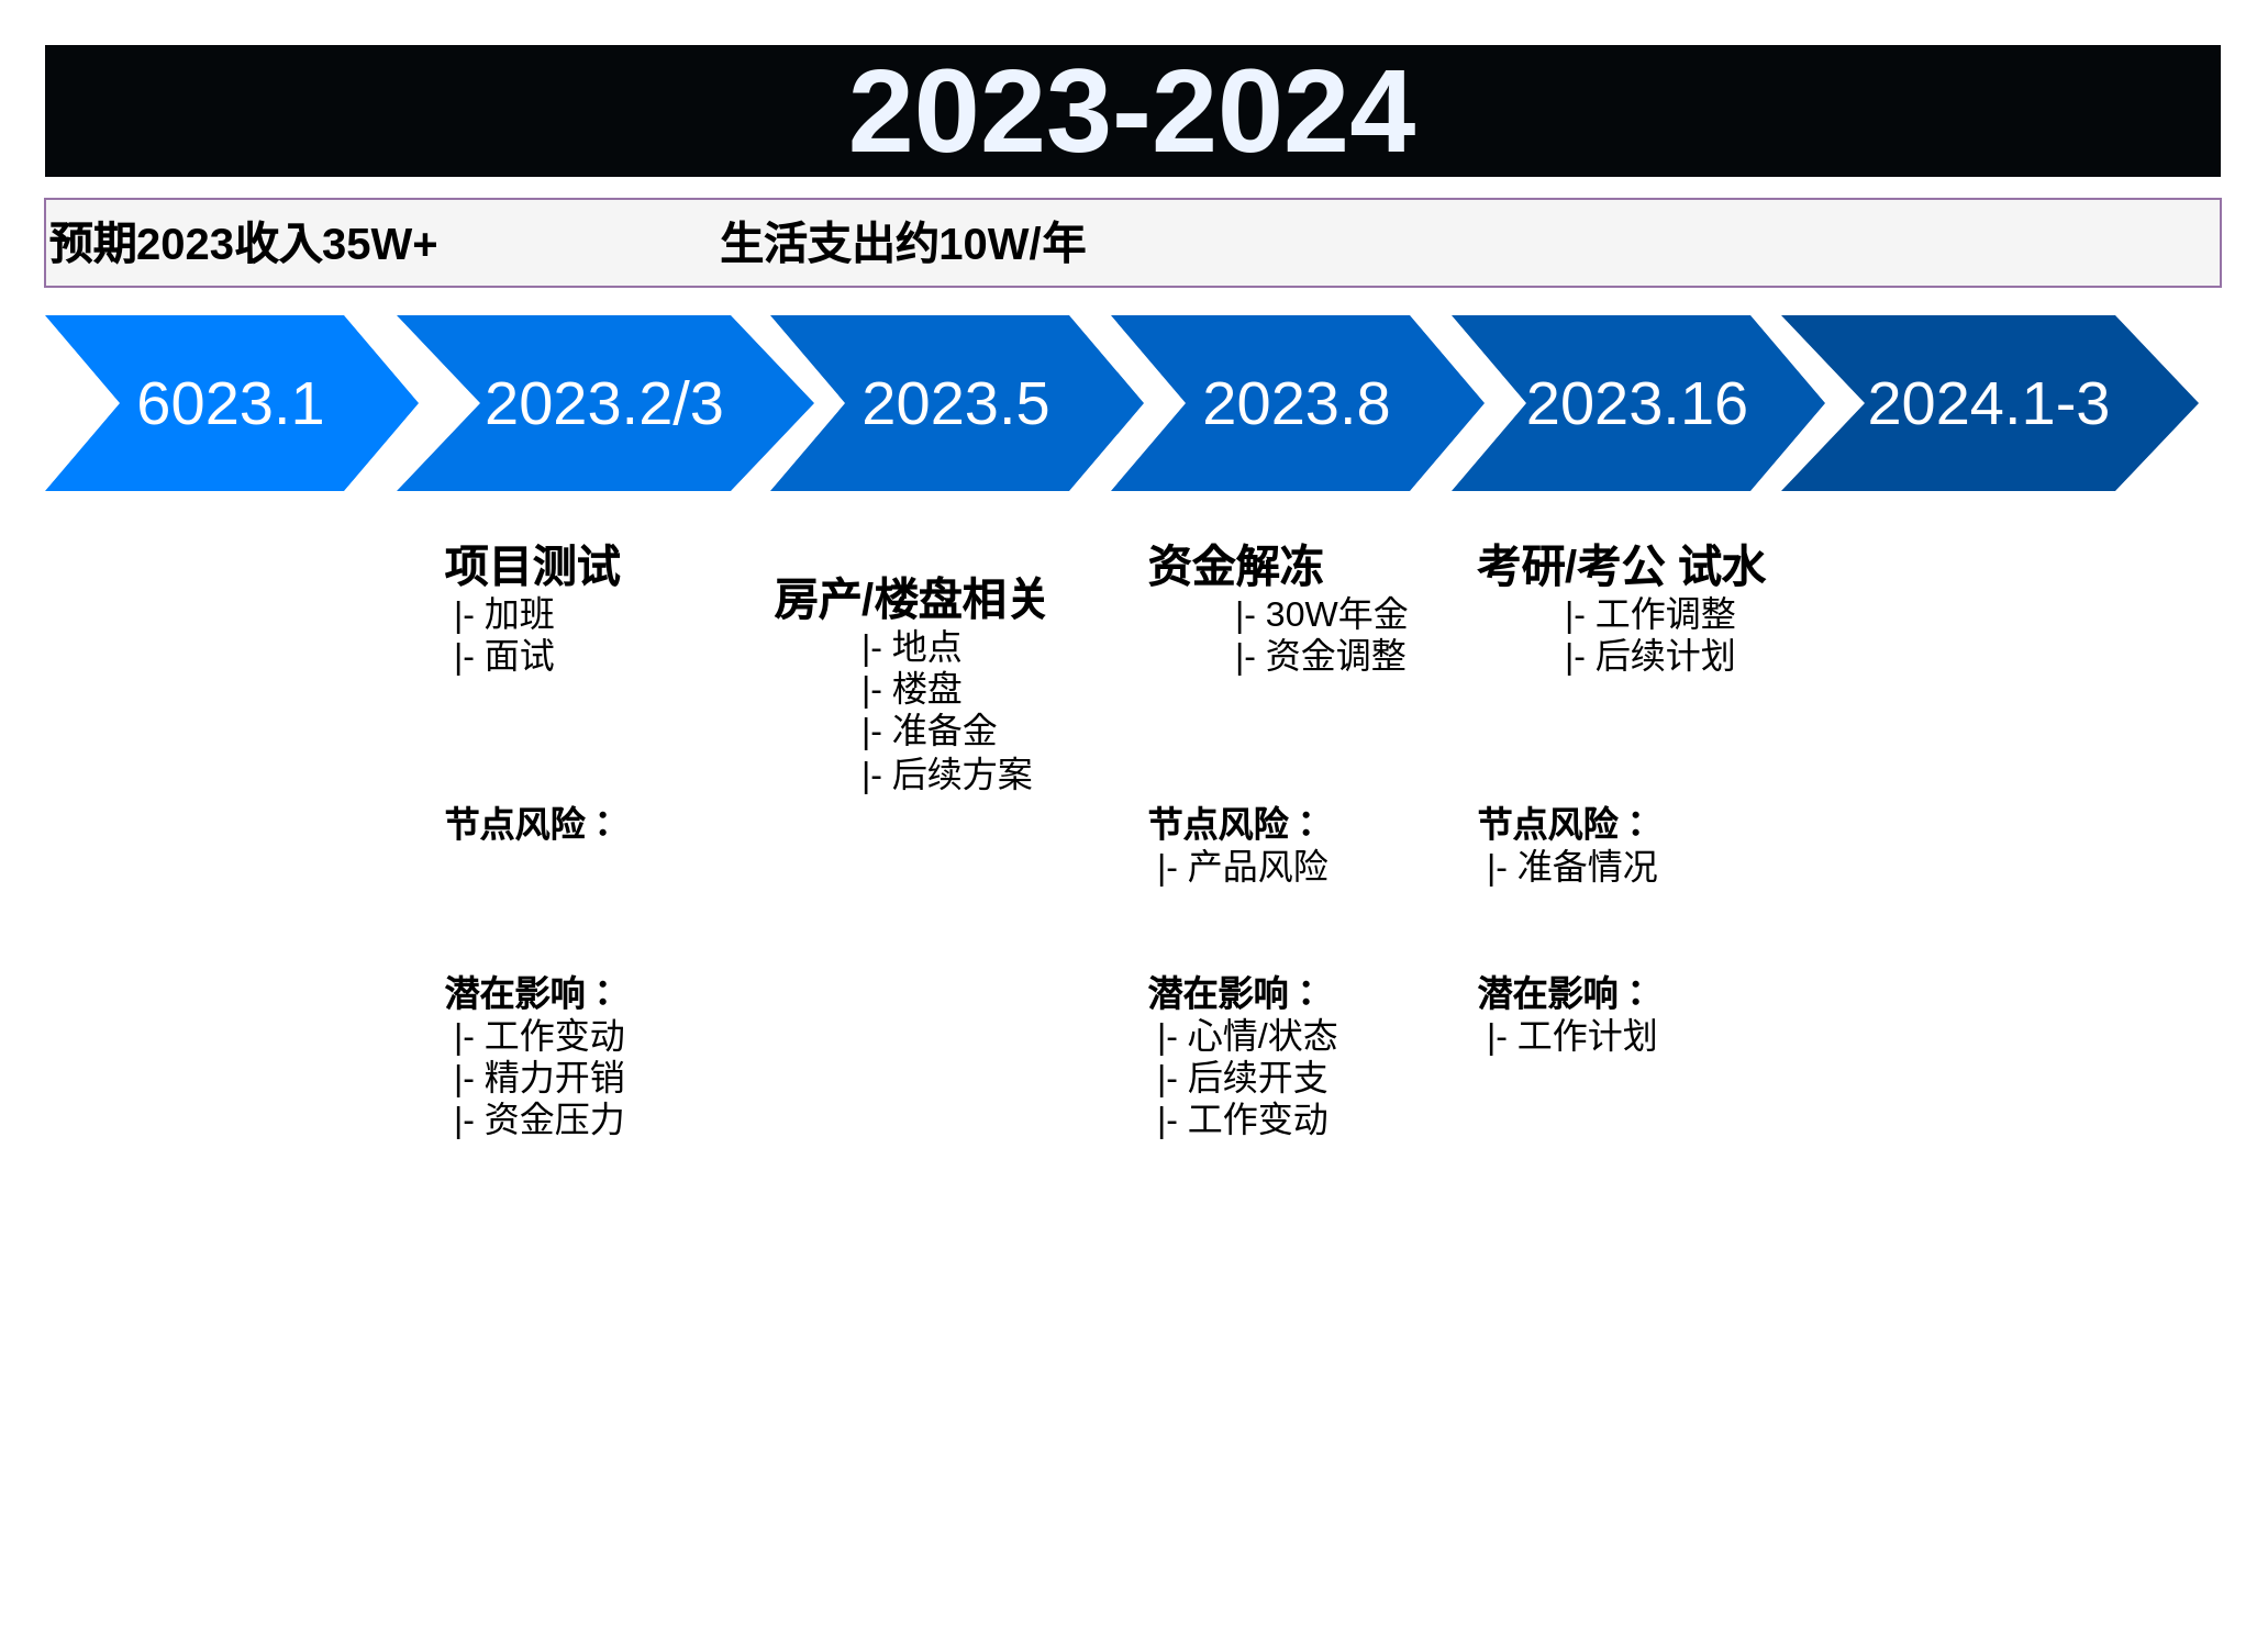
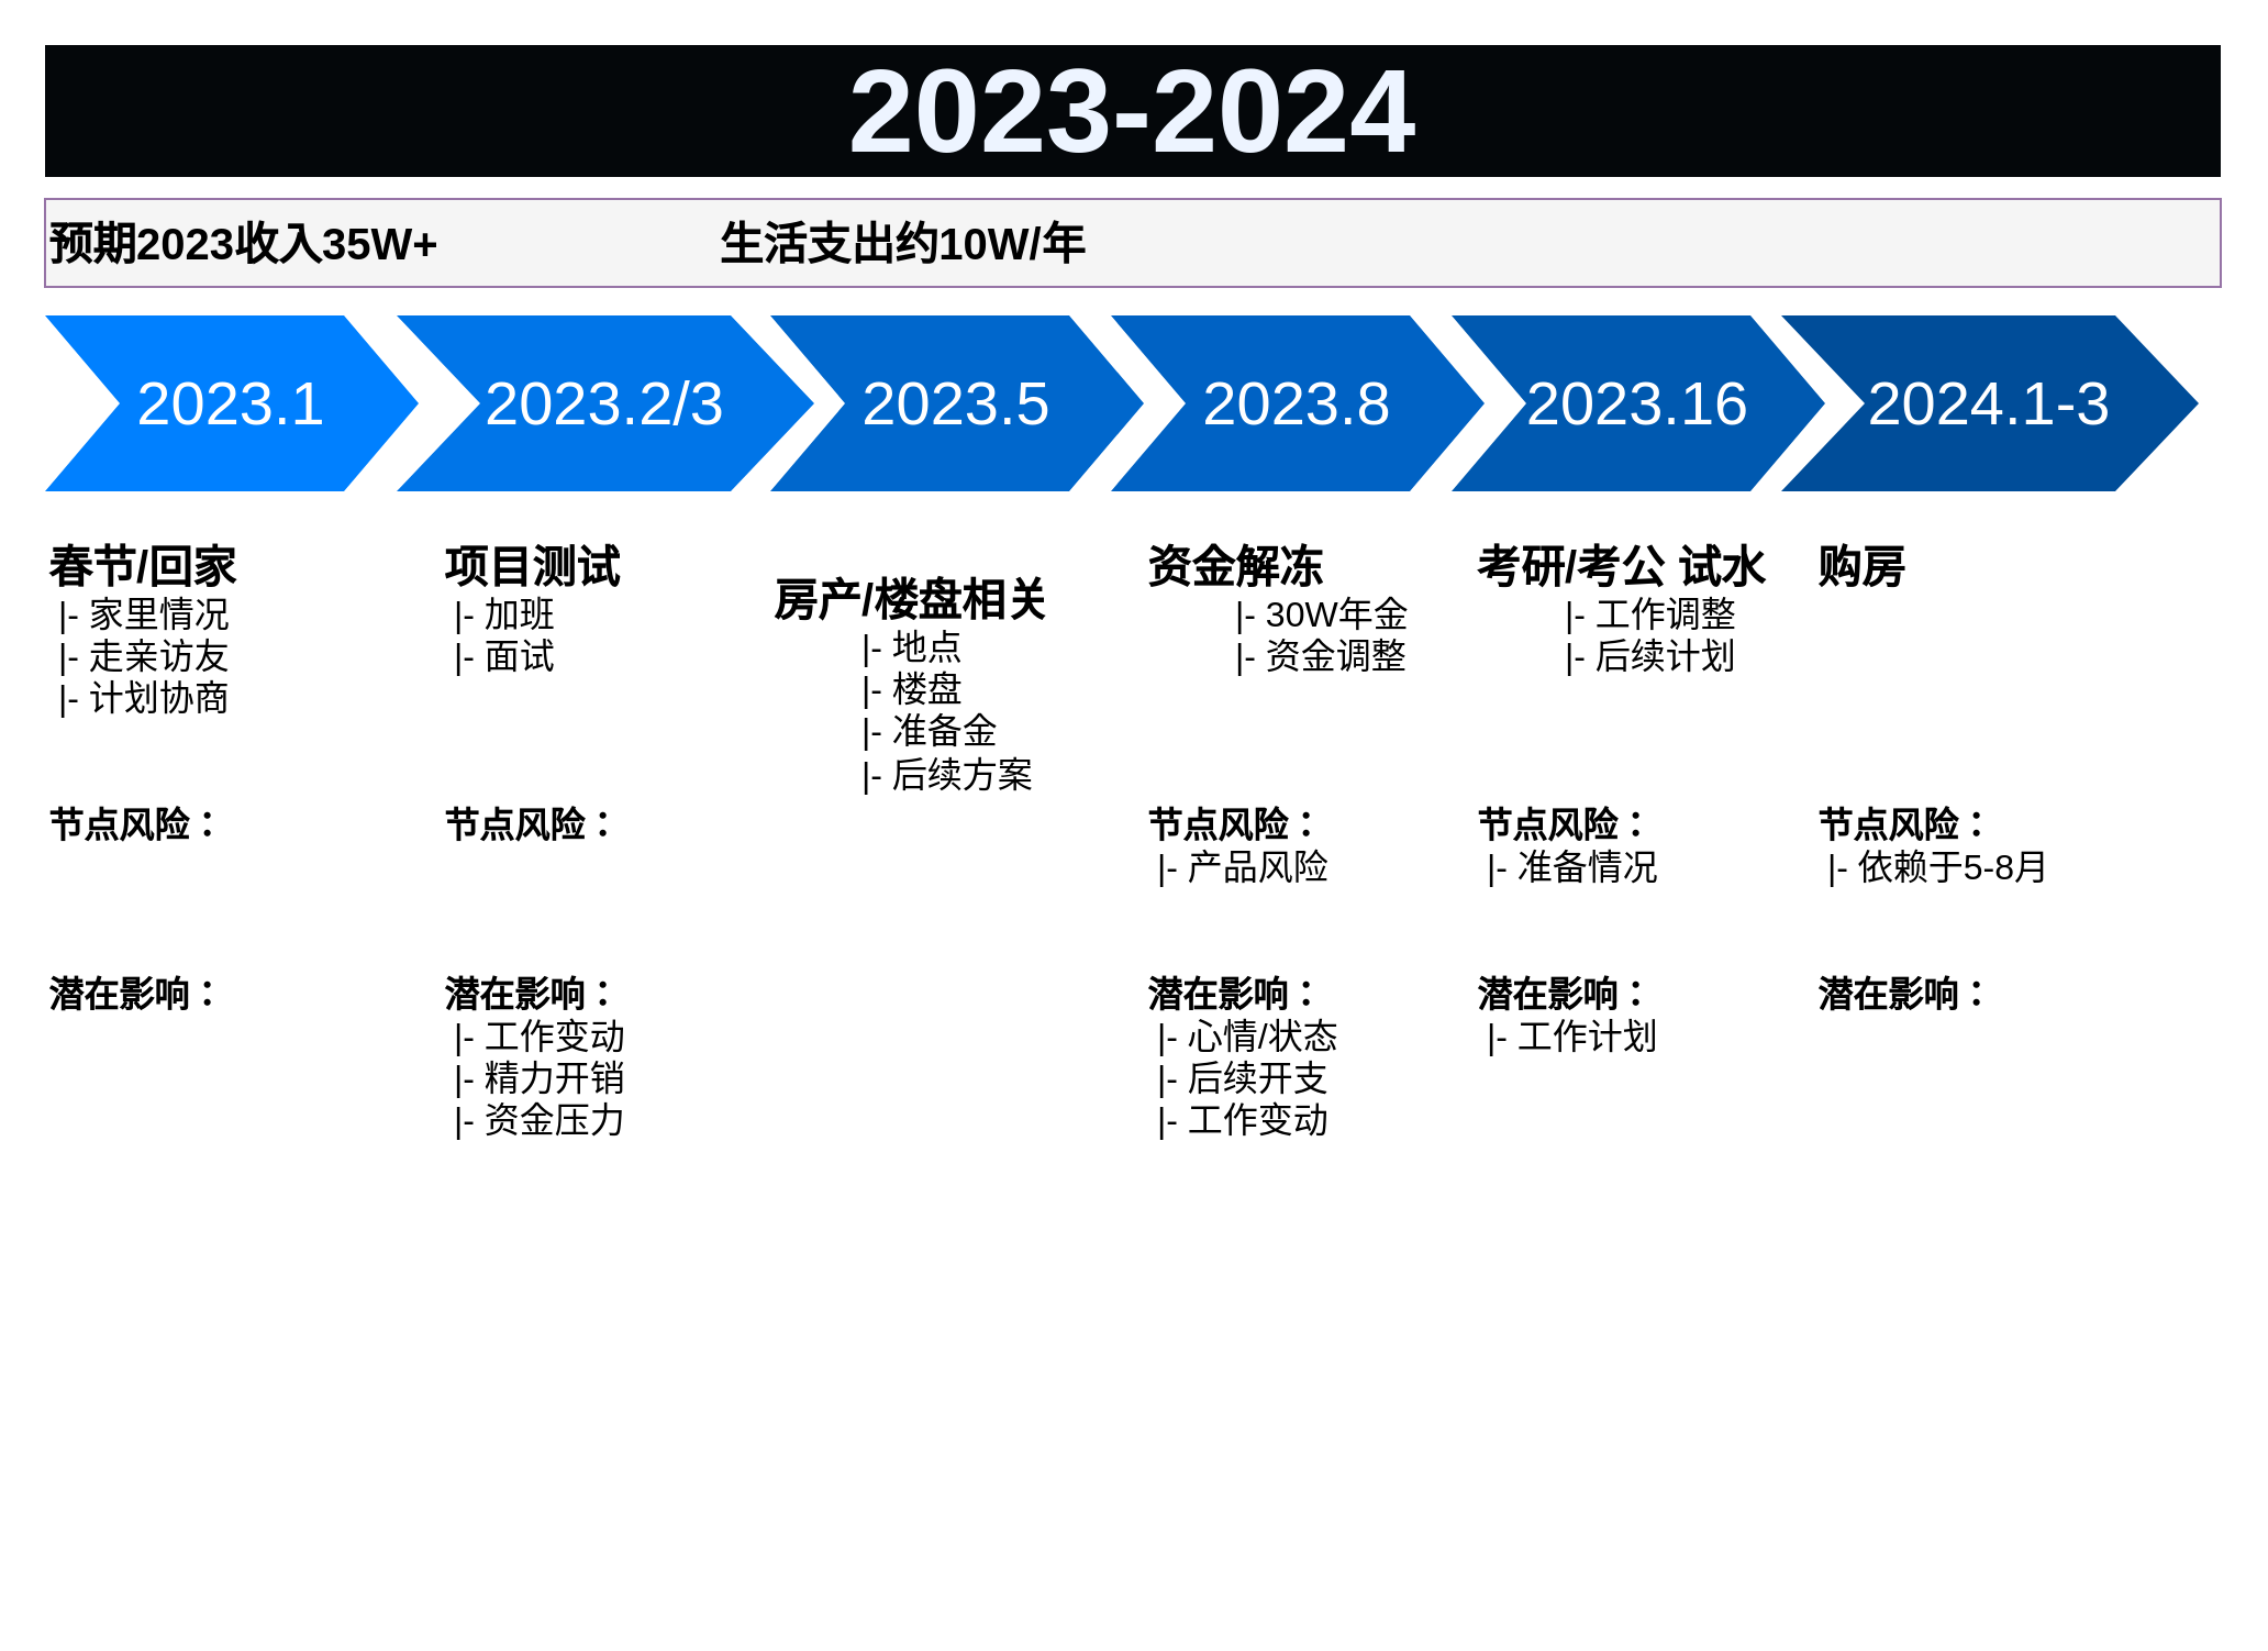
  <mxCell id="0" />
  <mxCell id="1" parent="0" />
- <mxCell id="2" value="6023.1" style="shape=step;whiteSpace=wrap;html=1;fontSize=28;fillColor=#0080FF;fontColor=#FFFFFF;strokeColor=none;" parent="1" vertex="1"><mxGeometry x="20" y="143" width="170" height="80" as="geometry" /></mxCell>
+ <mxCell id="2" value="2023.1" style="shape=step;whiteSpace=wrap;html=1;fontSize=28;fillColor=#0080FF;fontColor=#FFFFFF;strokeColor=none;" parent="1" vertex="1"><mxGeometry x="20" y="143" width="170" height="80" as="geometry" /></mxCell>
  <mxCell id="3" value="2023.2/3" style="shape=step;whiteSpace=wrap;html=1;fontSize=28;fillColor=#0075E8;fontColor=#FFFFFF;strokeColor=none;" parent="1" vertex="1"><mxGeometry x="180" y="143" width="190" height="80" as="geometry" /></mxCell>
  <mxCell id="4" value="2023.5" style="shape=step;whiteSpace=wrap;html=1;fontSize=28;fillColor=#0067CC;fontColor=#FFFFFF;strokeColor=none;" parent="1" vertex="1"><mxGeometry x="350" y="143" width="170" height="80" as="geometry" /></mxCell>
  <mxCell id="5" value="2023.8" style="shape=step;whiteSpace=wrap;html=1;fontSize=28;fillColor=#0062C4;fontColor=#FFFFFF;strokeColor=none;" parent="1" vertex="1"><mxGeometry x="505" y="143" width="170" height="80" as="geometry" /></mxCell>
  <mxCell id="6" value="2023.16" style="shape=step;whiteSpace=wrap;html=1;fontSize=28;fillColor=#0059B0;fontColor=#FFFFFF;strokeColor=none;" parent="1" vertex="1"><mxGeometry x="660" y="143" width="170" height="80" as="geometry" /></mxCell>
  <mxCell id="7" value="2024.1-3" style="shape=step;whiteSpace=wrap;html=1;fontSize=28;fillColor=#004D99;fontColor=#FFFFFF;strokeColor=none;" parent="1" vertex="1"><mxGeometry x="810" y="143" width="190" height="80" as="geometry" /></mxCell>
  <mxCell id="8" value="2023-2024" style="text;html=1;strokeColor=none;fillColor=#04070A;align=center;verticalAlign=middle;whiteSpace=wrap;fontSize=54;fontStyle=1;fontColor=#EDF4FF;" parent="1" vertex="1"><mxGeometry x="20" y="20" width="990" height="60" as="geometry" /></mxCell>
  <mxCell id="9" value="&lt;font style=&quot;font-size: 16px;&quot;&gt;&lt;span style=&quot;font-weight: bold; font-size: 20px;&quot;&gt;项目测试&lt;br&gt;&lt;/span&gt;&lt;font style=&quot;font-weight: bold; font-size: 16px;&quot;&gt;&lt;span style=&quot;&quot;&gt; &lt;/span&gt;&lt;span style=&quot;font-weight: 400;&quot;&gt;&lt;span style=&quot;white-space: pre;&quot;&gt; &lt;/span&gt;|- 加班&lt;/span&gt;&lt;br style=&quot;font-size: 12px; font-weight: 400;&quot;&gt;&lt;span style=&quot;font-weight: 400;&quot;&gt; &lt;/span&gt;&lt;span style=&quot;font-weight: 400;&quot;&gt;&lt;span style=&quot;white-space: pre;&quot;&gt; &lt;/span&gt;|- 面试&lt;/span&gt;&lt;span style=&quot;font-weight: 400;&quot;&gt;&lt;br&gt;&lt;/span&gt;&lt;br&gt;&lt;br&gt;&lt;br&gt;节点风险：&lt;br&gt;&lt;/font&gt;&lt;br&gt;&lt;br&gt;&lt;font style=&quot;font-weight: bold; font-size: 16px;&quot;&gt;&lt;br&gt;潜在影响：&lt;br&gt;&lt;/font&gt;&lt;span style=&quot;white-space: pre;&quot;&gt; &lt;/span&gt;|- 工作变动&lt;br&gt;&lt;span style=&quot;white-space: pre;&quot;&gt; &lt;/span&gt;|- 精力开销&lt;br&gt;&lt;span style=&quot;white-space: pre;&quot;&gt; &lt;/span&gt;|- 资金压力&lt;br&gt;&lt;/font&gt;&lt;font style=&quot;font-size: 16px;&quot;&gt;&lt;span style=&quot;white-space: pre;&quot;&gt; &lt;/span&gt;&lt;br&gt;&lt;/font&gt;" style="text;spacingTop=-5;fillColor=#ffffff;whiteSpace=wrap;html=1;align=left;fontSize=12;fontFamily=Helvetica;fillColor=none;strokeColor=none;" parent="1" vertex="1"><mxGeometry x="200" y="244" width="140" height="470" as="geometry" /></mxCell>
  <mxCell id="10" value="&lt;b&gt;&lt;font style=&quot;font-size: 20px;&quot;&gt;房产/楼盘相关&lt;br&gt;&lt;/font&gt;&lt;/b&gt;&lt;blockquote style=&quot;margin: 0 0 0 40px; border: none; padding: 0px;&quot;&gt;&lt;span style=&quot;font-size: 16px;&quot;&gt;|- 地点&lt;/span&gt;&lt;br&gt;&lt;/blockquote&gt;&lt;blockquote style=&quot;margin: 0 0 0 40px; border: none; padding: 0px;&quot;&gt;&lt;span style=&quot;font-size: 16px;&quot;&gt;|- 楼盘&lt;/span&gt;&lt;/blockquote&gt;&lt;blockquote style=&quot;margin: 0 0 0 40px; border: none; padding: 0px;&quot;&gt;&lt;span style=&quot;font-size: 16px;&quot;&gt;|- 准备金&lt;/span&gt;&lt;/blockquote&gt;&lt;blockquote style=&quot;margin: 0 0 0 40px; border: none; padding: 0px;&quot;&gt;&lt;span style=&quot;font-size: 16px;&quot;&gt;|- 后续方案&lt;/span&gt;&lt;/blockquote&gt;" style="text;spacingTop=-5;fillColor=#ffffff;whiteSpace=wrap;html=1;align=left;fontSize=12;fontFamily=Helvetica;fillColor=none;strokeColor=none;" parent="1" vertex="1"><mxGeometry x="350" y="259" width="140" height="470" as="geometry" /></mxCell>
  <mxCell id="11" value="&lt;b style=&quot;font-size: 20px;&quot;&gt;考研/考公 试水&lt;/b&gt;&lt;br&gt;&lt;blockquote style=&quot;margin: 0px 0px 0px 40px; border: none; padding: 0px;&quot;&gt;&lt;span style=&quot;font-size: 16px;&quot;&gt;|- 工作调整&lt;/span&gt;&lt;br&gt;&lt;/blockquote&gt;&lt;blockquote style=&quot;margin: 0px 0px 0px 40px; border: none; padding: 0px;&quot;&gt;&lt;span style=&quot;font-size: 16px;&quot;&gt;|- 后续计划&lt;/span&gt;&lt;/blockquote&gt;&lt;font style=&quot;font-size: 16px;&quot;&gt;&lt;br&gt;&lt;b&gt;&lt;br&gt;&lt;br&gt;节点风险：&lt;br&gt;&lt;/b&gt;&lt;/font&gt;&lt;font style=&quot;font-size: 16px;&quot;&gt;&lt;span style=&quot;&quot;&gt; &lt;/span&gt;&lt;span style=&quot;white-space: pre;&quot;&gt; &lt;/span&gt;|- 准备情况&lt;br&gt;&lt;br&gt;&lt;br&gt;&lt;b&gt;潜在影响：&lt;br&gt;&lt;/b&gt;&lt;span style=&quot;white-space: pre;&quot;&gt; &lt;/span&gt;|- 工作计划&lt;br&gt;&lt;/font&gt;" style="text;spacingTop=-5;fillColor=#ffffff;whiteSpace=wrap;html=1;align=left;fontSize=12;fontFamily=Helvetica;fillColor=none;strokeColor=none;" parent="1" vertex="1"><mxGeometry x="670" y="244" width="140" height="470" as="geometry" /></mxCell>
+ <mxCell id="12" value="&lt;font style=&quot;font-size: 16px;&quot;&gt;&lt;b style=&quot;font-size: 20px;&quot;&gt;购房&lt;br&gt;&lt;/b&gt;&lt;blockquote style=&quot;margin: 0px 0px 0px 40px; border: none; padding: 0px;&quot;&gt;&lt;br&gt;&lt;/blockquote&gt;&lt;blockquote style=&quot;margin: 0px 0px 0px 40px; border: none; padding: 0px;&quot;&gt;&lt;span style=&quot;font-size: 16px;&quot;&gt;&lt;br&gt;&lt;/span&gt;&lt;/blockquote&gt;&lt;font style=&quot;font-size: 16px;&quot;&gt;&lt;br&gt;&lt;br&gt;&lt;br&gt;&lt;b&gt;节点风险：&lt;/b&gt;&lt;br&gt;&lt;span style=&quot;&quot;&gt; &lt;/span&gt;&lt;span style=&quot;white-space: pre;&quot;&gt; &lt;/span&gt;|-&amp;nbsp;&lt;/font&gt;依赖于5-8月&lt;br&gt;&lt;br&gt;&lt;br&gt;&lt;b&gt;潜在影响：&lt;/b&gt;&lt;br&gt;&lt;/font&gt;" style="text;spacingTop=-5;fillColor=#ffffff;whiteSpace=wrap;html=1;align=left;fontSize=12;fontFamily=Helvetica;fillColor=none;strokeColor=none;" parent="1" vertex="1"><mxGeometry x="825" y="244" width="140" height="470" as="geometry" /></mxCell>
  <mxCell id="13" value="&lt;b&gt;预期2023收入35W+&lt;span style=&quot;white-space: pre;&quot;&gt; &lt;span style=&quot;white-space: pre;&quot;&gt; &lt;/span&gt;&lt;span style=&quot;white-space: pre;&quot;&gt; &lt;/span&gt;&lt;span style=&quot;white-space: pre;&quot;&gt; &lt;/span&gt;&lt;span style=&quot;white-space: pre;&quot;&gt; &lt;/span&gt;&lt;span style=&quot;white-space: pre;&quot;&gt; &lt;/span&gt;&lt;span style=&quot;white-space: pre;&quot;&gt; &lt;/span&gt;&lt;span style=&quot;white-space: pre;&quot;&gt; &lt;/span&gt;&lt;span style=&quot;white-space: pre;&quot;&gt; &lt;/span&gt;&lt;span style=&quot;white-space: pre;&quot;&gt; &lt;/span&gt;&lt;span style=&quot;white-space: pre;&quot;&gt; &lt;/span&gt;&lt;span style=&quot;white-space: pre;&quot;&gt; &lt;span style=&quot;white-space: pre;&quot;&gt; &lt;/span&gt; &lt;/span&gt; &lt;/span&gt;&amp;nbsp; &amp;nbsp; &amp;nbsp; &amp;nbsp; 生活支出约10W/年&lt;/b&gt;" style="rounded=0;whiteSpace=wrap;html=1;fontSize=20;fillColor=#f5f5f5;strokeColor=#9673a6;align=left;" vertex="1" parent="1"><mxGeometry x="20" y="90" width="990" height="40" as="geometry" /></mxCell>
+ <mxCell id="14" value="&lt;font style=&quot;font-weight: bold;&quot;&gt;&lt;span style=&quot;font-size: 20px;&quot;&gt;春节/回家&lt;br&gt;&lt;/span&gt;&lt;font style=&quot;font-size: 16px;&quot;&gt;&lt;span style=&quot;&quot;&gt; &lt;/span&gt;&lt;span style=&quot;font-weight: 400;&quot;&gt;&lt;span style=&quot;white-space: pre;&quot;&gt; &lt;/span&gt;|- 家里情况&lt;br&gt;&lt;/span&gt;&lt;span style=&quot;font-weight: 400;&quot;&gt;&lt;span style=&quot;white-space: pre;&quot;&gt; &lt;/span&gt;|- 走亲访友&lt;br&gt;&lt;span style=&quot;white-space: pre;&quot;&gt; &lt;/span&gt;|- 计划协商&lt;br&gt;&lt;/span&gt;&lt;br&gt;&lt;br&gt;节点风险：&lt;/font&gt;&lt;br&gt;&lt;/font&gt;&lt;font style=&quot;font-size: 16px;&quot;&gt;&lt;br&gt;&lt;br&gt;&lt;br&gt;&lt;b&gt;潜在影响：&lt;/b&gt;&lt;br&gt;&lt;/font&gt;" style="text;spacingTop=-5;fillColor=#ffffff;whiteSpace=wrap;html=1;align=left;fontSize=12;fontFamily=Helvetica;fillColor=none;strokeColor=none;" vertex="1" parent="1"><mxGeometry x="20" y="244" width="140" height="470" as="geometry" /></mxCell>
  <mxCell id="15" value="&lt;font style=&quot;font-size: 16px;&quot;&gt;&lt;b style=&quot;font-size: 20px;&quot;&gt;资金解冻&lt;/b&gt;&lt;span style=&quot;font-weight: bold; font-size: 20px;&quot;&gt;&lt;br&gt;&lt;/span&gt;&lt;/font&gt;&lt;blockquote style=&quot;margin: 0 0 0 40px; border: none; padding: 0px;&quot;&gt;&lt;font style=&quot;font-size: 16px;&quot;&gt;&lt;font style=&quot;font-weight: bold; font-size: 16px;&quot;&gt;&lt;span style=&quot;font-weight: 400;&quot;&gt;|- 30W年金&lt;br&gt;&lt;/span&gt;&lt;/font&gt;&lt;/font&gt;&lt;font style=&quot;font-size: 16px;&quot;&gt;&lt;font style=&quot;font-weight: bold; font-size: 16px;&quot;&gt;&lt;span style=&quot;font-weight: 400;&quot;&gt;|- 资金调整&lt;/span&gt;&lt;/font&gt;&lt;/font&gt;&lt;/blockquote&gt;&lt;font style=&quot;font-size: 16px;&quot;&gt;&lt;font style=&quot;font-size: 16px;&quot;&gt;&lt;br&gt;&lt;br&gt;&lt;br&gt;&lt;b&gt;节点风险：&lt;/b&gt;&lt;br&gt;&lt;span style=&quot;white-space: pre;&quot;&gt; &lt;/span&gt;|- 产品风险&lt;br&gt;&lt;/font&gt;&lt;br&gt;&lt;br&gt;&lt;font style=&quot;font-weight: bold; font-size: 16px;&quot;&gt;潜在影响：&lt;br&gt;&lt;/font&gt;&lt;span style=&quot;&quot;&gt; &lt;/span&gt;&lt;span style=&quot;white-space: pre;&quot;&gt; &lt;/span&gt;|- 心情/状态&lt;br&gt;&lt;span style=&quot;white-space: pre;&quot;&gt; &lt;/span&gt;|- 后续开支&lt;br&gt;&lt;span style=&quot;white-space: pre;&quot;&gt; &lt;/span&gt;|- 工作变动&lt;br&gt;&lt;/font&gt;&lt;font style=&quot;font-size: 16px;&quot;&gt;&lt;span style=&quot;&quot;&gt; &lt;/span&gt;&lt;br&gt;&lt;/font&gt;" style="text;spacingTop=-5;fillColor=#ffffff;whiteSpace=wrap;html=1;align=left;fontSize=12;fontFamily=Helvetica;fillColor=none;strokeColor=none;" vertex="1" parent="1"><mxGeometry x="520" y="244" width="140" height="470" as="geometry" /></mxCell>
